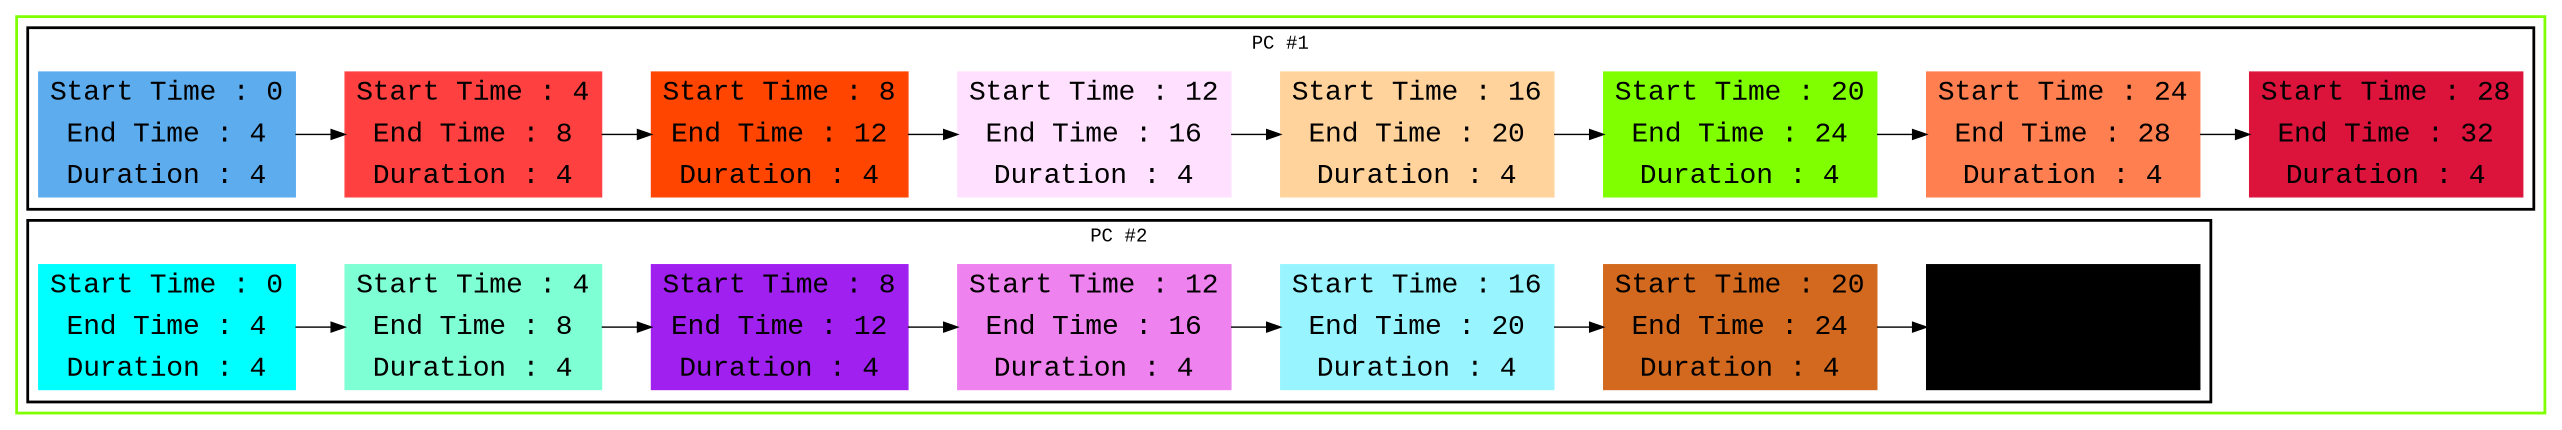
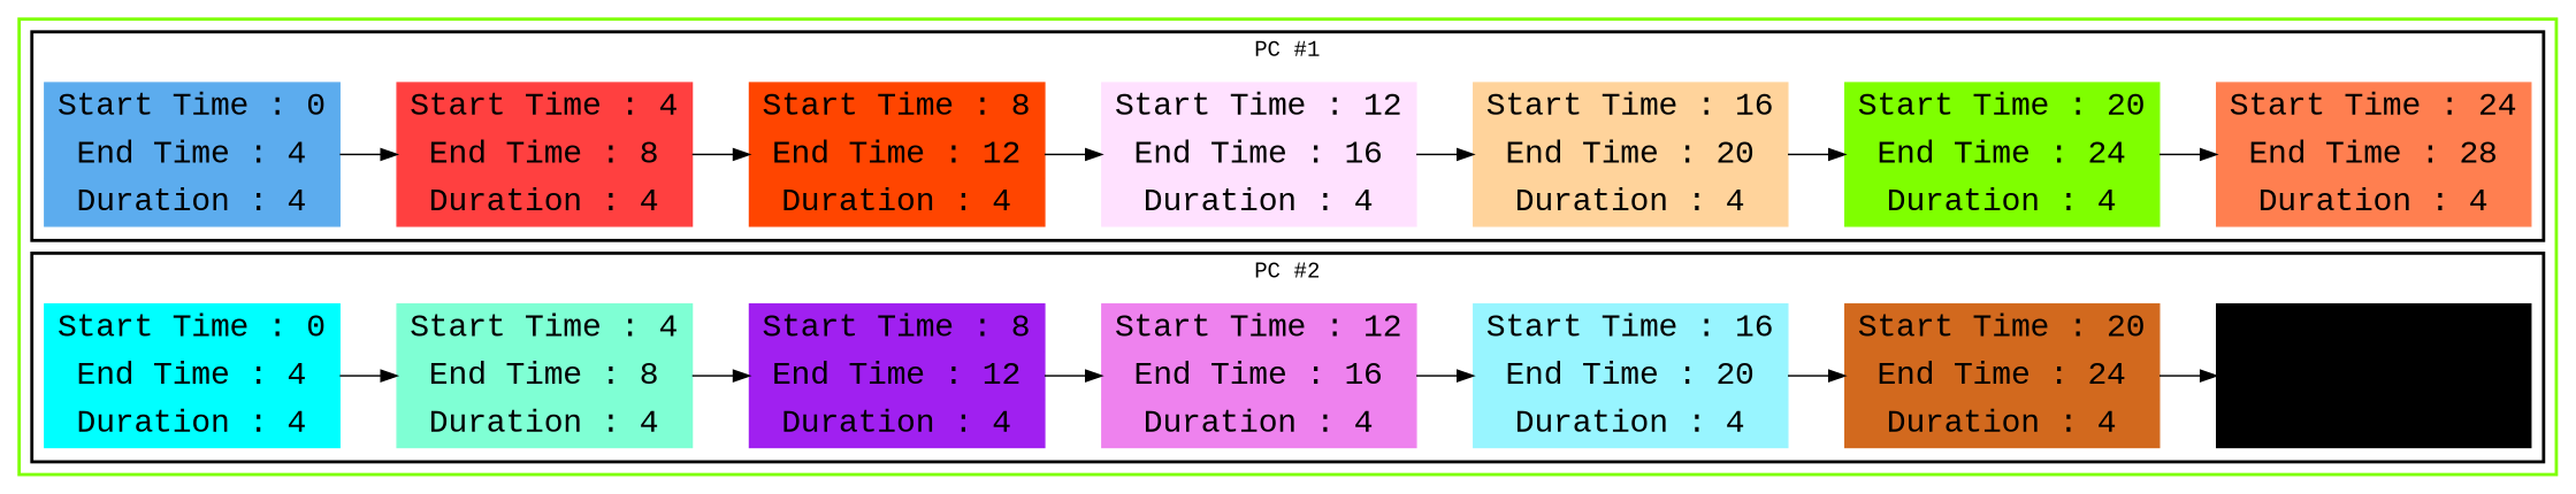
  digraph {
    fontname="Liberation Mono"
    rankdir=LR
    node [fontname="Liberation Mono" fontsize=20 shape=record style=filled]
    edge [fontname="Liberation Mono"]
    n1 [color=steelblue2 label="Start Time : 0 | End Time : 4 | Duration : 4"]
    n2 [color=brown1 label="Start Time : 4 | End Time : 8 | Duration : 4"]
    n3 [color=orangered1 label="Start Time : 8 | End Time : 12 | Duration : 4"]
    n4 [color=thistle1 label="Start Time : 12 | End Time : 16 | Duration : 4"]
    n5 [color=burlywood1 label="Start Time : 16 | End Time : 20 | Duration : 4"]
    n6 [color=chartreuse label="Start Time : 20 | End Time : 24 | Duration : 4"]
    n7 [color=coral label="Start Time : 24 | End Time : 28 | Duration : 4"]
-   n8 [color=crimson label="Start Time : 28 | End Time : 32 | Duration : 4"]
    n9 [color=aqua label="Start Time : 0 | End Time : 4 | Duration : 4"]
    n10 [color=aquamarine label="Start Time : 4 | End Time : 8 | Duration : 4"]
    n11 [color=x11purple label="Start Time : 8 | End Time : 12 | Duration : 4"]
    n12 [color=violet label="Start Time : 12 | End Time : 16 | Duration : 4"]
    n13 [color=cadetblue1 label="Start Time : 16 | End Time : 20 | Duration : 4"]
    n14 [color=chocolate label="Start Time : 20 | End Time : 24 | Duration : 4"]
    n15 [color=cornflower label="Start Time : 24 | End Time : 28 | Duration : 4"]
    subgraph cluster_1 {
      color=chartreuse
      style=bold
      subgraph cluster_2 {
        color=black
        label="PC #1"
        style=bold
        n1
        n2
        n3
        n4
        n5
        n6
        n7
-       n8
      }
      subgraph cluster_3 {
        color=black
        label="PC #2"
        style=bold
        n9
        n10
        n11
        n12
        n13
        n14
        n15
      }
    }
    n1 -> n2
    n2 -> n3
    n3 -> n4
    n4 -> n5
    n5 -> n6
    n6 -> n7
-   n7 -> n8
    n9 -> n10
    n10 -> n11
    n11 -> n12
    n12 -> n13
    n13 -> n14
    n14 -> n15
  }
